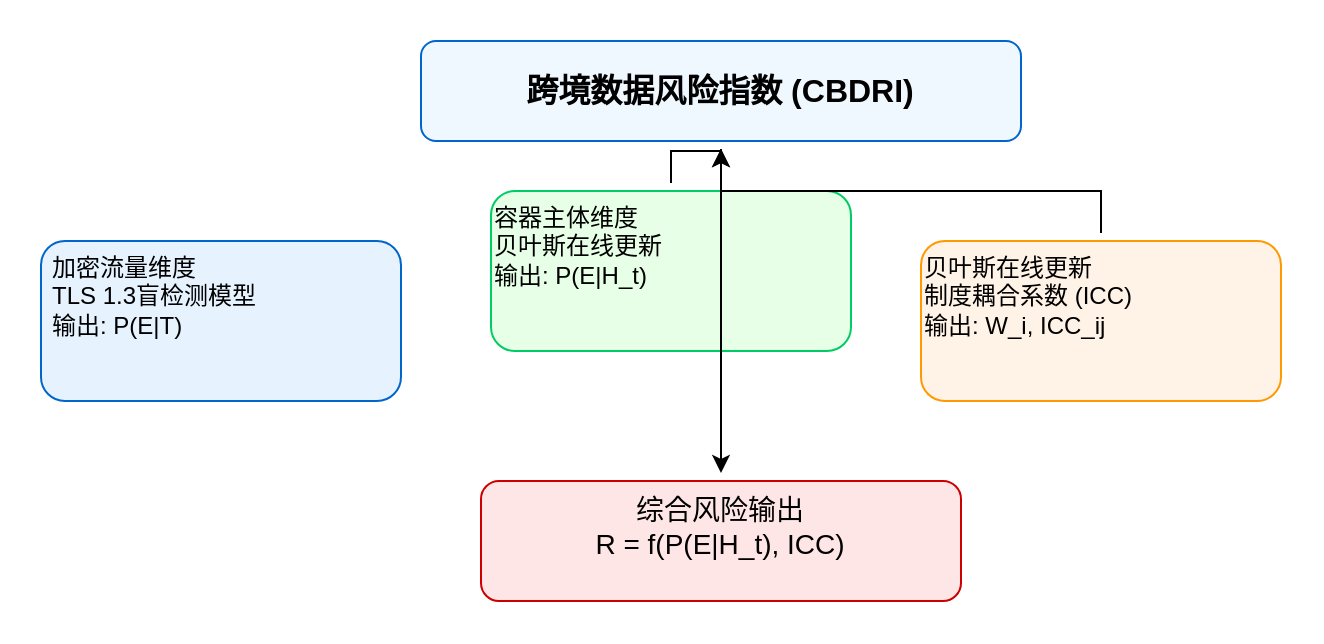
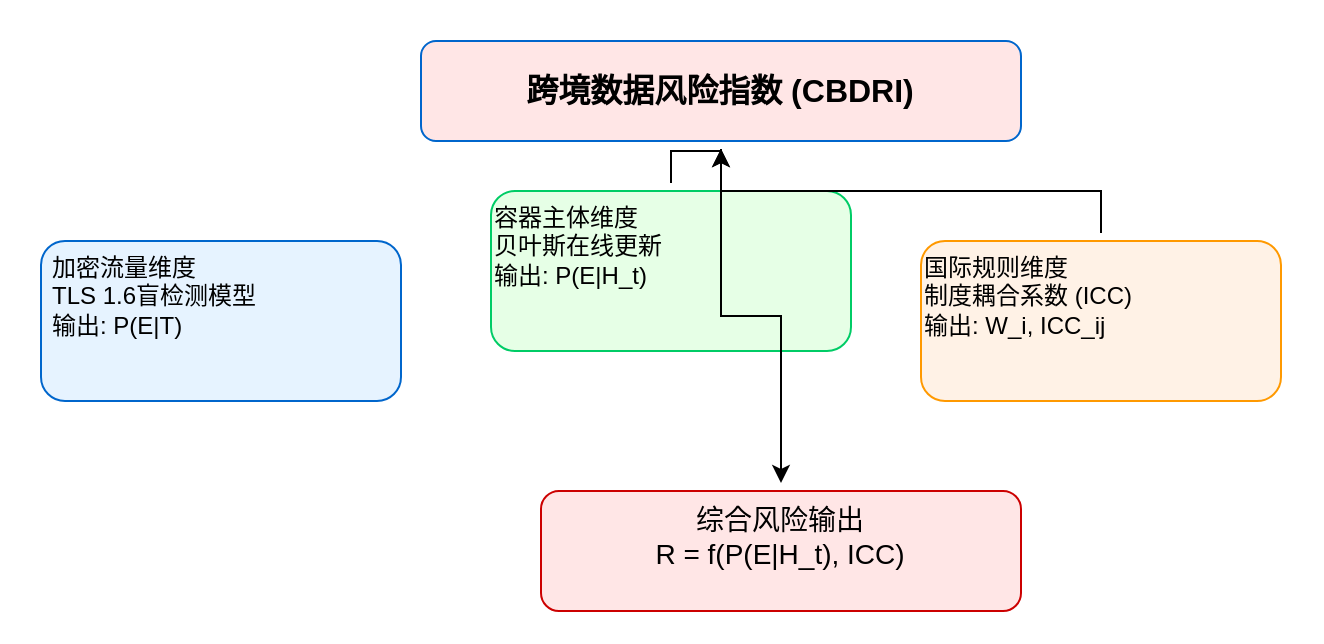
  <mxCell id="0" />
  <mxCell id="1" parent="0" />
- <mxCell id="2" value="跨境数据风险指数 (CBDRI)" style="rounded=1;whiteSpace=wrap;html=1;fillColor=#f0f8ff;strokeColor=#0066cc;fontSize=16;fontStyle=1;" vertex="1" parent="1"><mxGeometry x="210" y="20" width="300" height="50" as="geometry" /></mxCell>
- <mxCell id="3" value="加密流量维度&#10;TLS 1.3盲检测模型&#10;输出: P(E|T)" style="text;strokeColor=none;fillColor=none;align=left;verticalAlign=top;whiteSpace=wrap;rounded=1;html=1;fillColor=#e6f3ff;strokeColor=#0066cc;spacingLeft=4;spacingRight=4;autosize=1;" vertex="1" parent="1"><mxGeometry x="20" y="120" width="180" height="80" as="geometry" /></mxCell>
+ <mxCell id="2" value="跨境数据风险指数 (CBDRI)" style="rounded=1;whiteSpace=wrap;html=1;fillColor=#ffe6e6;strokeColor=#0066cc;fontSize=16;fontStyle=1;" vertex="1" parent="1"><mxGeometry x="210" y="20" width="300" height="50" as="geometry" /></mxCell>
+ <mxCell id="3" value="加密流量维度&#10;TLS 1.6盲检测模型&#10;输出: P(E|T)" style="text;strokeColor=none;fillColor=none;align=left;verticalAlign=top;whiteSpace=wrap;rounded=1;html=1;fillColor=#e6f3ff;strokeColor=#0066cc;spacingLeft=4;spacingRight=4;autosize=1;" vertex="1" parent="1"><mxGeometry x="20" y="120" width="180" height="80" as="geometry" /></mxCell>
  <mxCell id="4" value="容器主体维度&#10;贝叶斯在线更新&#10;输出: P(E|H_t)" style="text;strokeColor=none;fillColor=none;align=left;verticalAlign=top;whiteSpace=wrap;rounded=1;html=1;fillColor=#e6ffe6;strokeColor=#00cc66;autosize=1;" vertex="1" parent="1"><mxGeometry x="245" y="95" width="180" height="80" as="geometry" /></mxCell>
- <mxCell id="5" value="贝叶斯在线更新&#10;制度耦合系数 (ICC)&#10;输出: W_i, ICC_ij" style="text;strokeColor=none;fillColor=none;align=left;verticalAlign=top;whiteSpace=wrap;rounded=1;html=1;fillColor=#fff2e6;strokeColor=#ff9900;autosize=1;" vertex="1" parent="1"><mxGeometry x="460" y="120" width="180" height="80" as="geometry" /></mxCell>
+ <mxCell id="5" value="国际规则维度&#10;制度耦合系数 (ICC)&#10;输出: W_i, ICC_ij" style="text;strokeColor=none;fillColor=none;align=left;verticalAlign=top;whiteSpace=wrap;rounded=1;html=1;fillColor=#fff2e6;strokeColor=#ff9900;autosize=1;" vertex="1" parent="1"><mxGeometry x="460" y="120" width="180" height="80" as="geometry" /></mxCell>
  <mxCell id="6" style="edgeStyle=orthogonalEdgeStyle;rounded=0;orthogonalLoop=1;jettySize=auto;sourcePerimeterSpacing=4;targetPerimeterSpacing=4;strokeColor=#000000;" edge="1" parent="1" source="4" target="2"><mxGeometry relative="1" as="geometry" /></mxCell>
  <mxCell id="7" style="edgeStyle=orthogonalEdgeStyle;rounded=0;orthogonalLoop=1;jettySize=auto;sourcePerimeterSpacing=4;targetPerimeterSpacing=4;strokeColor=#000000;" edge="1" parent="1" source="5" target="2"><mxGeometry relative="1" as="geometry" /></mxCell>
- <mxCell id="8" value="综合风险输出&#10;R = f(P(E|H_t), ICC)" style="text;strokeColor=none;fillColor=none;align=center;verticalAlign=top;whiteSpace=wrap;rounded=1;html=1;fillColor=#ffe6e6;strokeColor=#cc0000;fontSize=14;autosize=1;" vertex="1" parent="1"><mxGeometry x="240" y="240" width="240" height="60" as="geometry" /></mxCell>
+ <mxCell id="8" value="综合风险输出&#10;R = f(P(E|H_t), ICC)" style="text;strokeColor=none;fillColor=none;align=center;verticalAlign=top;whiteSpace=wrap;rounded=1;html=1;fillColor=#ffe6e6;strokeColor=#cc0000;fontSize=14;autosize=1;" vertex="1" parent="1"><mxGeometry x="270" y="245" width="240" height="60" as="geometry" /></mxCell>
  <mxCell id="9" style="edgeStyle=orthogonalEdgeStyle;rounded=0;orthogonalLoop=1;jettySize=auto;sourcePerimeterSpacing=4;targetPerimeterSpacing=4;strokeColor=#000000;" edge="1" parent="1" source="2" target="8"><mxGeometry relative="1" as="geometry" /></mxCell>
